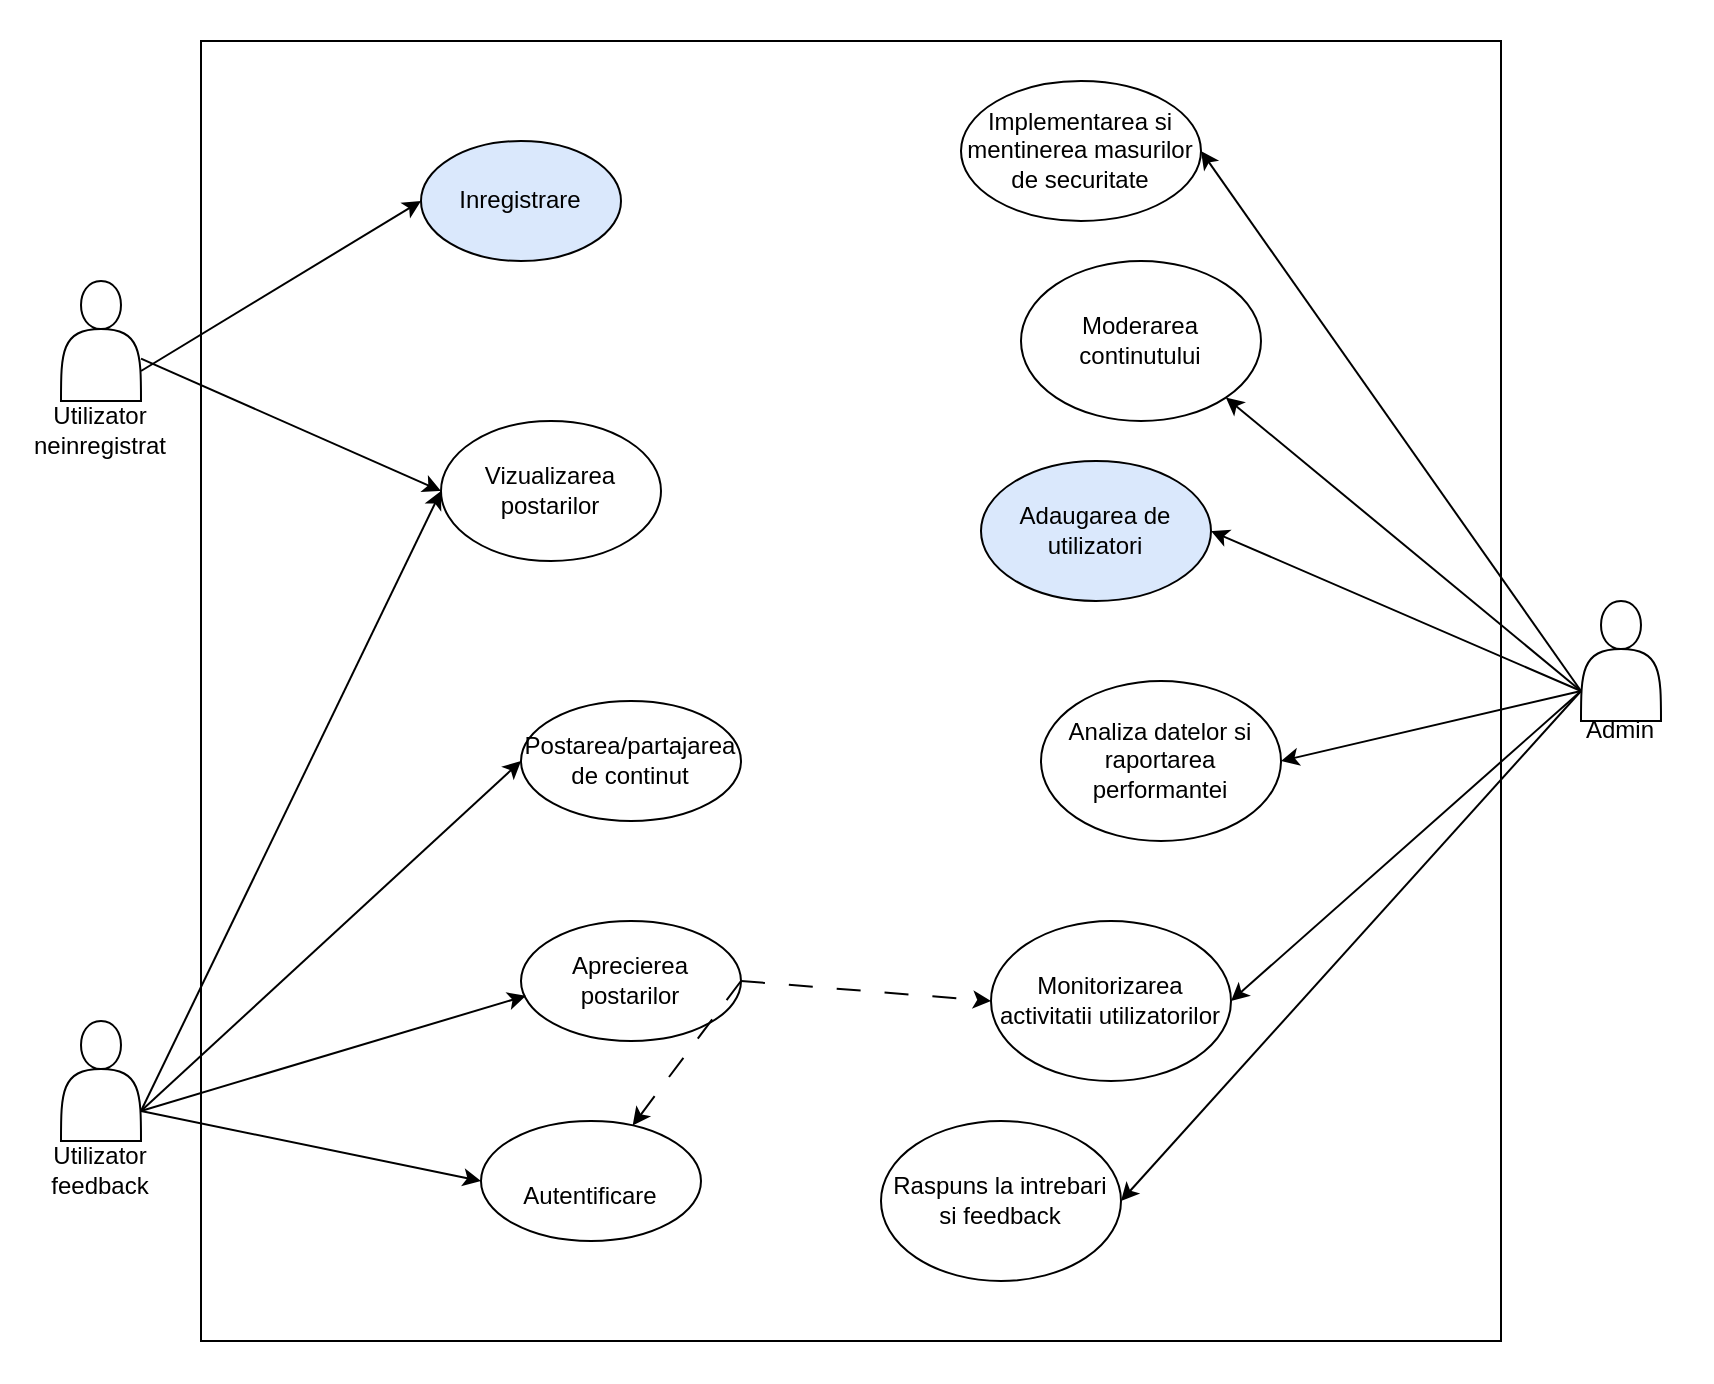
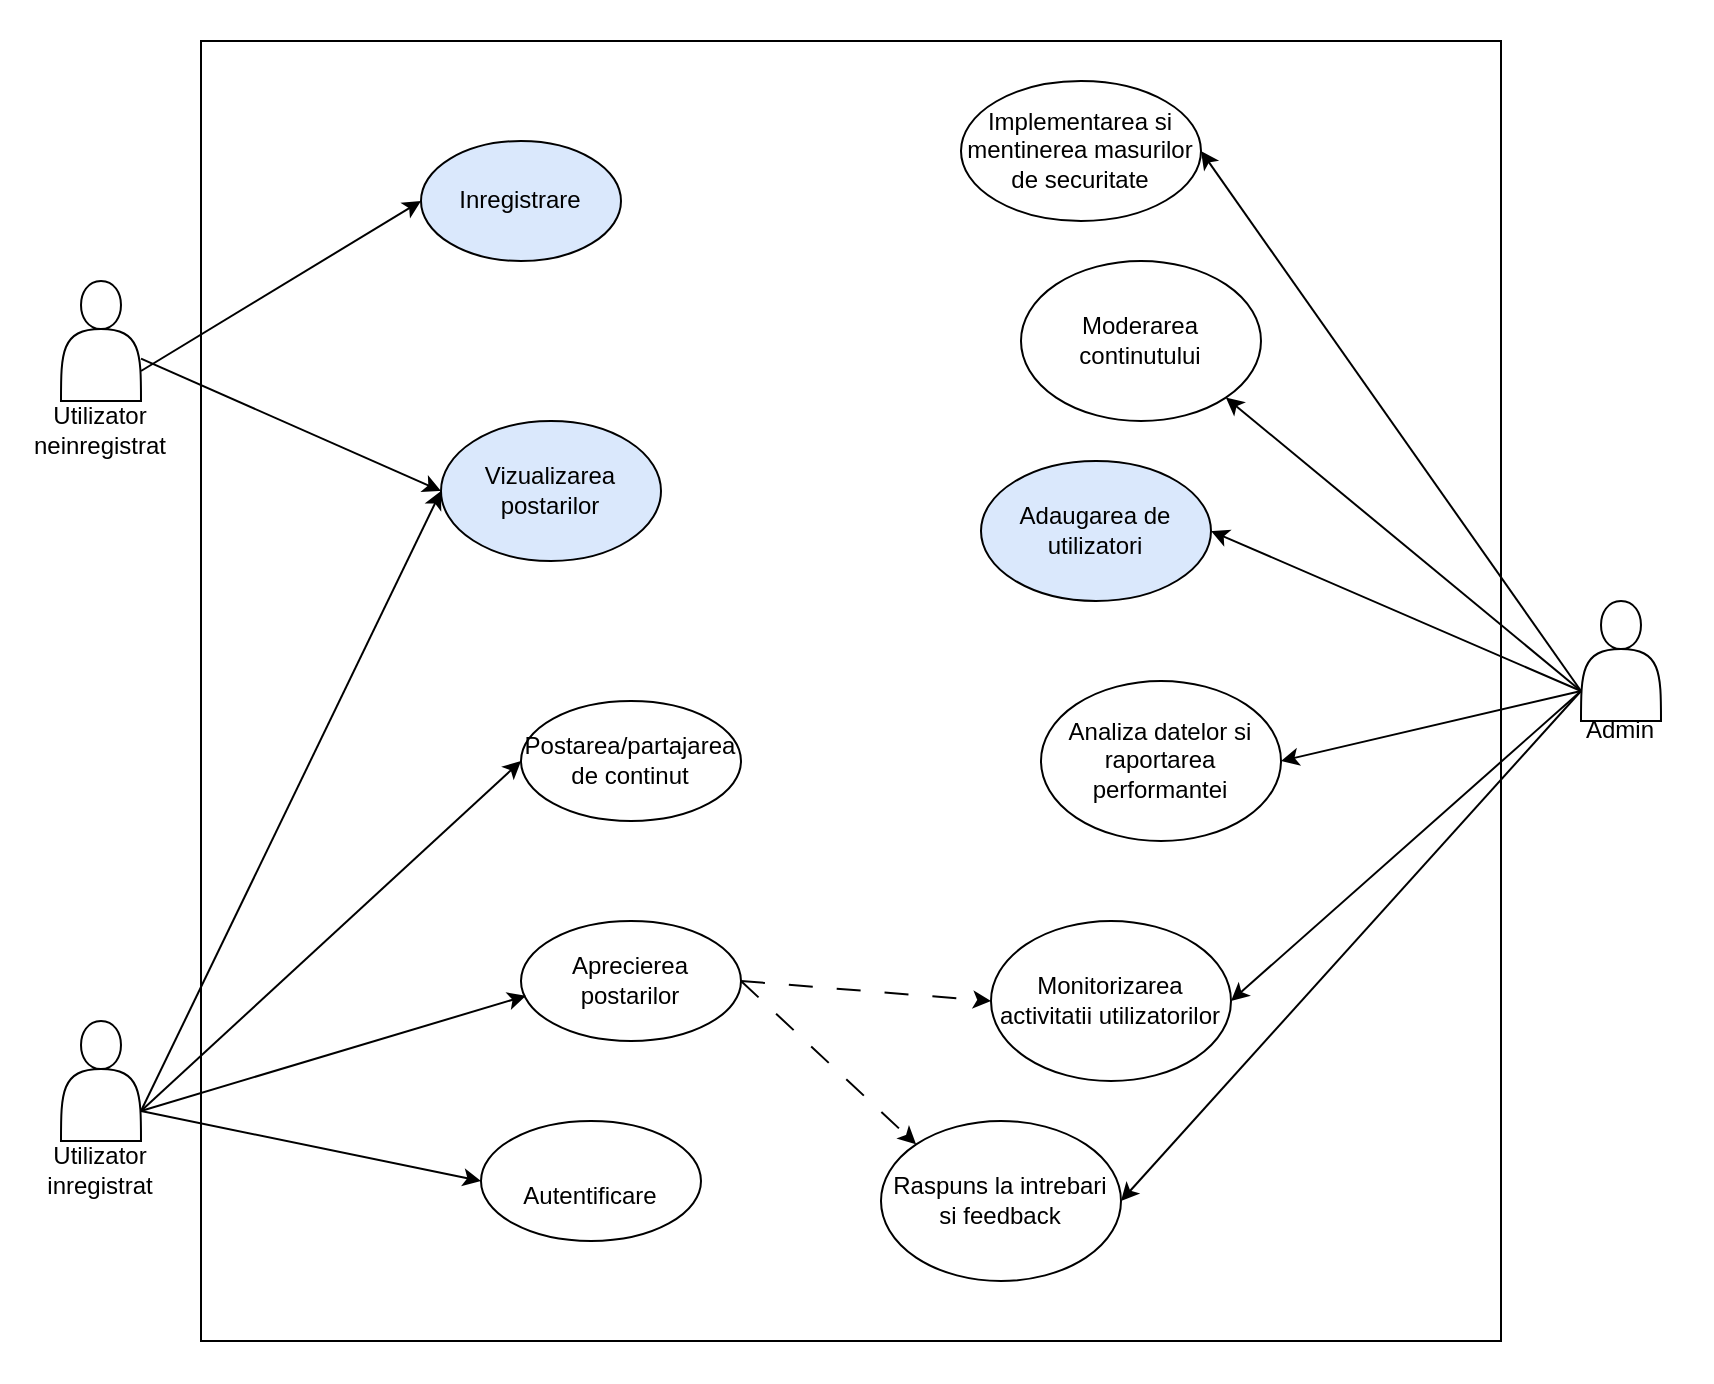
  <mxCell id="0" />
  <mxCell id="1" parent="0" />
  <mxCell id="2" value="" style="whiteSpace=wrap;html=1;aspect=fixed;" parent="1" vertex="1"><mxGeometry x="100" y="20" width="650" height="650" as="geometry" /></mxCell>
  <mxCell id="3" value="" style="shape=actor;whiteSpace=wrap;html=1;" parent="1" vertex="1"><mxGeometry x="30" y="140" width="40" height="60" as="geometry" /></mxCell>
  <mxCell id="4" value="" style="shape=actor;whiteSpace=wrap;html=1;" parent="1" vertex="1"><mxGeometry x="30" y="510" width="40" height="60" as="geometry" /></mxCell>
  <mxCell id="5" value="" style="shape=actor;whiteSpace=wrap;html=1;fontFamily=Times New Roman;" parent="1" vertex="1"><mxGeometry x="790" y="300" width="40" height="60" as="geometry" /></mxCell>
  <mxCell id="6" value="Admin" style="text;html=1;align=center;verticalAlign=middle;whiteSpace=wrap;rounded=0;" parent="1" vertex="1"><mxGeometry x="785" y="350" width="50" height="30" as="geometry" /></mxCell>
- <mxCell id="7" value="Utilizator feedback" style="text;html=1;align=center;verticalAlign=middle;whiteSpace=wrap;rounded=0;" parent="1" vertex="1"><mxGeometry x="20" y="570" width="60" height="30" as="geometry" /></mxCell>
+ <mxCell id="7" value="Utilizator inregistrat" style="text;html=1;align=center;verticalAlign=middle;whiteSpace=wrap;rounded=0;" parent="1" vertex="1"><mxGeometry x="20" y="570" width="60" height="30" as="geometry" /></mxCell>
  <mxCell id="8" value="Utilizator neinregistrat" style="text;html=1;align=center;verticalAlign=middle;whiteSpace=wrap;rounded=0;" parent="1" vertex="1"><mxGeometry x="20" y="200" width="60" height="30" as="geometry" /></mxCell>
  <mxCell id="9" value="Implementarea si mentinerea masurilor de securitate" style="ellipse;whiteSpace=wrap;html=1;" parent="1" vertex="1"><mxGeometry x="480" y="40" width="120" height="70" as="geometry" /></mxCell>
  <mxCell id="10" value="Moderarea continutului" style="ellipse;whiteSpace=wrap;html=1;" parent="1" vertex="1"><mxGeometry x="510" y="130" width="120" height="80" as="geometry" /></mxCell>
  <mxCell id="11" value="Adaugarea de utilizatori" style="ellipse;whiteSpace=wrap;html=1;fillColor=#dae8fc;" parent="1" vertex="1"><mxGeometry x="490" y="230" width="115" height="70" as="geometry" /></mxCell>
  <mxCell id="12" value="Analiza datelor si raportarea performantei" style="ellipse;whiteSpace=wrap;html=1;" parent="1" vertex="1"><mxGeometry x="520" y="340" width="120" height="80" as="geometry" /></mxCell>
  <mxCell id="13" value="Monitorizarea activitatii utilizatorilor" style="ellipse;whiteSpace=wrap;html=1;" parent="1" vertex="1"><mxGeometry x="495" y="460" width="120" height="80" as="geometry" /></mxCell>
  <mxCell id="14" value="Raspuns la intrebari si feedback" style="ellipse;whiteSpace=wrap;html=1;" parent="1" vertex="1"><mxGeometry x="440" y="560" width="120" height="80" as="geometry" /></mxCell>
  <mxCell id="15" value="" style="endArrow=classic;html=1;rounded=0;exitX=0;exitY=0.75;exitDx=0;exitDy=0;entryX=1;entryY=0.5;entryDx=0;entryDy=0;" parent="1" source="5" target="12" edge="1"><mxGeometry width="50" height="50" relative="1" as="geometry"><mxPoint x="390" y="440" as="sourcePoint" /><mxPoint x="440" y="390" as="targetPoint" /></mxGeometry></mxCell>
  <mxCell id="16" value="" style="endArrow=classic;html=1;rounded=0;exitX=0;exitY=0.75;exitDx=0;exitDy=0;entryX=1;entryY=0.5;entryDx=0;entryDy=0;" parent="1" source="5" target="13" edge="1"><mxGeometry width="50" height="50" relative="1" as="geometry"><mxPoint x="390" y="440" as="sourcePoint" /><mxPoint x="440" y="390" as="targetPoint" /></mxGeometry></mxCell>
  <mxCell id="17" value="" style="endArrow=classic;html=1;rounded=0;exitX=0;exitY=0.75;exitDx=0;exitDy=0;entryX=1;entryY=0.5;entryDx=0;entryDy=0;" parent="1" source="5" target="11" edge="1"><mxGeometry width="50" height="50" relative="1" as="geometry"><mxPoint x="760" y="350" as="sourcePoint" /><mxPoint x="440" y="390" as="targetPoint" /></mxGeometry></mxCell>
  <mxCell id="18" value="" style="endArrow=classic;html=1;rounded=0;entryX=1;entryY=1;entryDx=0;entryDy=0;exitX=0;exitY=0.75;exitDx=0;exitDy=0;" parent="1" source="5" target="10" edge="1"><mxGeometry width="50" height="50" relative="1" as="geometry"><mxPoint x="770" y="350" as="sourcePoint" /><mxPoint x="440" y="390" as="targetPoint" /></mxGeometry></mxCell>
  <mxCell id="19" value="" style="endArrow=classic;html=1;rounded=0;exitX=0;exitY=0.75;exitDx=0;exitDy=0;entryX=1;entryY=0.5;entryDx=0;entryDy=0;" parent="1" source="5" target="9" edge="1"><mxGeometry width="50" height="50" relative="1" as="geometry"><mxPoint x="390" y="340" as="sourcePoint" /><mxPoint x="440" y="290" as="targetPoint" /></mxGeometry></mxCell>
  <mxCell id="20" value="" style="endArrow=classic;html=1;rounded=0;exitX=0;exitY=0.75;exitDx=0;exitDy=0;entryX=1;entryY=0.5;entryDx=0;entryDy=0;" parent="1" source="5" target="14" edge="1"><mxGeometry width="50" height="50" relative="1" as="geometry"><mxPoint x="390" y="540" as="sourcePoint" /><mxPoint x="440" y="490" as="targetPoint" /></mxGeometry></mxCell>
- <mxCell id="21" value="Vizualizarea postarilor" style="ellipse;whiteSpace=wrap;html=1;" parent="1" vertex="1"><mxGeometry x="220" y="210" width="110" height="70" as="geometry" /></mxCell>
+ <mxCell id="21" value="Vizualizarea postarilor" style="ellipse;whiteSpace=wrap;html=1;fillColor=#dae8fc;" parent="1" vertex="1"><mxGeometry x="220" y="210" width="110" height="70" as="geometry" /></mxCell>
  <mxCell id="22" value="" style="endArrow=classic;html=1;rounded=0;exitX=1;exitY=0.75;exitDx=0;exitDy=0;entryX=0;entryY=0.5;entryDx=0;entryDy=0;" parent="1" source="4" target="21" edge="1"><mxGeometry width="50" height="50" relative="1" as="geometry"><mxPoint x="390" y="440" as="sourcePoint" /><mxPoint x="440" y="390" as="targetPoint" /></mxGeometry></mxCell>
  <mxCell id="23" value="" style="endArrow=classic;html=1;rounded=0;entryX=0;entryY=0.5;entryDx=0;entryDy=0;" parent="1" source="3" target="21" edge="1"><mxGeometry width="50" height="50" relative="1" as="geometry"><mxPoint x="390" y="440" as="sourcePoint" /><mxPoint x="440" y="390" as="targetPoint" /></mxGeometry></mxCell>
  <mxCell id="24" value="Inregistrare" style="ellipse;whiteSpace=wrap;html=1;fillColor=#dae8fc;" parent="1" vertex="1"><mxGeometry x="210" y="70" width="100" height="60" as="geometry" /></mxCell>
  <mxCell id="25" value="" style="endArrow=classic;html=1;rounded=0;exitX=1;exitY=0.75;exitDx=0;exitDy=0;entryX=0;entryY=0.5;entryDx=0;entryDy=0;" parent="1" source="3" target="24" edge="1"><mxGeometry width="50" height="50" relative="1" as="geometry"><mxPoint x="390" y="340" as="sourcePoint" /><mxPoint x="440" y="290" as="targetPoint" /></mxGeometry></mxCell>
  <mxCell id="26" value="&lt;br&gt;Autentificare&lt;br&gt;" style="ellipse;whiteSpace=wrap;html=1;" parent="1" vertex="1"><mxGeometry x="240" y="560" width="110" height="60" as="geometry" /></mxCell>
  <mxCell id="27" value="" style="endArrow=classic;html=1;rounded=0;exitX=1;exitY=0.75;exitDx=0;exitDy=0;entryX=0;entryY=0.5;entryDx=0;entryDy=0;" parent="1" source="4" target="26" edge="1"><mxGeometry width="50" height="50" relative="1" as="geometry"><mxPoint x="390" y="640" as="sourcePoint" /><mxPoint x="240" y="570" as="targetPoint" /></mxGeometry></mxCell>
  <mxCell id="28" value="Postarea/partajarea de continut" style="ellipse;whiteSpace=wrap;html=1;" parent="1" vertex="1"><mxGeometry x="260" y="350" width="110" height="60" as="geometry" /></mxCell>
  <mxCell id="29" value="" style="endArrow=classic;html=1;rounded=0;exitX=1;exitY=0.75;exitDx=0;exitDy=0;entryX=0;entryY=0.5;entryDx=0;entryDy=0;" parent="1" source="4" target="28" edge="1"><mxGeometry width="50" height="50" relative="1" as="geometry"><mxPoint x="390" y="440" as="sourcePoint" /><mxPoint x="440" y="390" as="targetPoint" /></mxGeometry></mxCell>
  <mxCell id="30" value="Aprecierea postarilor" style="ellipse;whiteSpace=wrap;html=1;" parent="1" vertex="1"><mxGeometry x="260" y="460" width="110" height="60" as="geometry" /></mxCell>
  <mxCell id="31" value="" style="endArrow=classic;html=1;rounded=0;exitX=1;exitY=0.75;exitDx=0;exitDy=0;entryX=0.022;entryY=0.623;entryDx=0;entryDy=0;entryPerimeter=0;" parent="1" source="4" target="30" edge="1"><mxGeometry width="50" height="50" relative="1" as="geometry"><mxPoint x="390" y="440" as="sourcePoint" /><mxPoint x="440" y="390" as="targetPoint" /></mxGeometry></mxCell>
  <mxCell id="32" value="" style="endArrow=classic;html=1;rounded=0;exitX=1;exitY=0.5;exitDx=0;exitDy=0;entryX=0;entryY=0.5;entryDx=0;entryDy=0;dashed=1;dashPattern=12 12;" parent="1" source="30" target="13" edge="1"><mxGeometry width="50" height="50" relative="1" as="geometry"><mxPoint x="390" y="440" as="sourcePoint" /><mxPoint x="440" y="390" as="targetPoint" /></mxGeometry></mxCell>
- <mxCell id="33" value="" style="endArrow=classic;html=1;rounded=0;exitX=1;exitY=0.5;exitDx=0;exitDy=0;dashed=1;dashPattern=12 12;" parent="1" source="30" target="26" edge="1"><mxGeometry width="50" height="50" relative="1" as="geometry"><mxPoint x="390" y="440" as="sourcePoint" /><mxPoint x="440" y="390" as="targetPoint" /></mxGeometry></mxCell>
+ <mxCell id="33" value="" style="endArrow=classic;html=1;rounded=0;exitX=1;exitY=0.5;exitDx=0;exitDy=0;entryX=0;entryY=0;entryDx=0;entryDy=0;dashed=1;dashPattern=12 12;" parent="1" source="30" target="14" edge="1"><mxGeometry width="50" height="50" relative="1" as="geometry"><mxPoint x="390" y="440" as="sourcePoint" /><mxPoint x="440" y="390" as="targetPoint" /></mxGeometry></mxCell>
